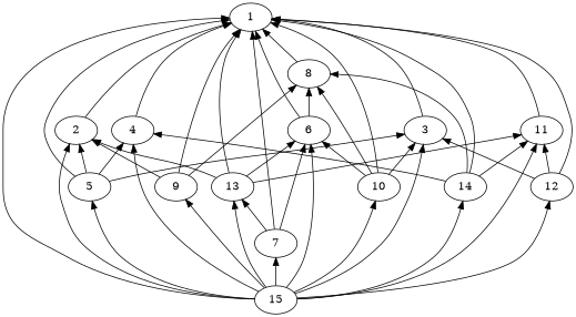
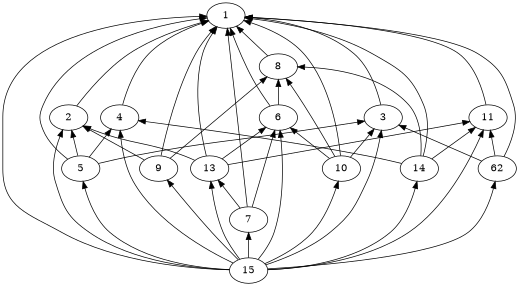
  strict digraph {
    edge [dir=back]
    n1 [height=0.5 label=1 width=0.75]
    n2 [height=0.5 label=2 width=0.75]
    n3 [height=0.5 label=3 width=0.75]
    n4 [height=0.5 label=4 width=0.75]
    n5 [height=0.5 label=5 width=0.75]
    n6 [height=0.5 label=6 width=0.75]
    n7 [height=0.5 label=7 width=0.75]
    n8 [height=0.5 label=8 width=0.75]
    n9 [height=0.5 label=9 width=0.75]
    n10 [height=0.5 label=10 width=0.75]
    n11 [height=0.5 label=11 width=0.75]
-   n12 [height=0.5 label=12 width=0.75]
+   n12 [height=0.5 label=62 width=0.75]
    n13 [height=0.5 label=13 width=0.75]
    n14 [height=0.5 label=14 width=0.75]
    n15 [height=0.5 label=15 width=0.75]
    n1 -> n2
    n1 -> n3
    n1 -> n4
    n1 -> n5
    n1 -> n6
    n1 -> n7
    n1 -> n8
    n1 -> n9
    n1 -> n10
    n1 -> n11
    n1 -> n12
    n1 -> n13
    n1 -> n14
    n1 -> n15
    n2 -> n5
    n2 -> n9
    n2 -> n13
    n2 -> n15
    n3 -> n5
    n3 -> n10
    n3 -> n12
    n3 -> n15
    n4 -> n5
    n4 -> n14
    n4 -> n15
    n5 -> n15
    n6 -> n7
    n6 -> n10
    n6 -> n13
    n6 -> n15
    n7 -> n15
    n8 -> n6
    n8 -> n9
    n8 -> n10
    n8 -> n14
    n9 -> n15
    n10 -> n15
    n11 -> n12
    n11 -> n13
    n11 -> n14
    n11 -> n15
    n12 -> n15
    n13 -> n7
    n13 -> n15
    n14 -> n15
  }
